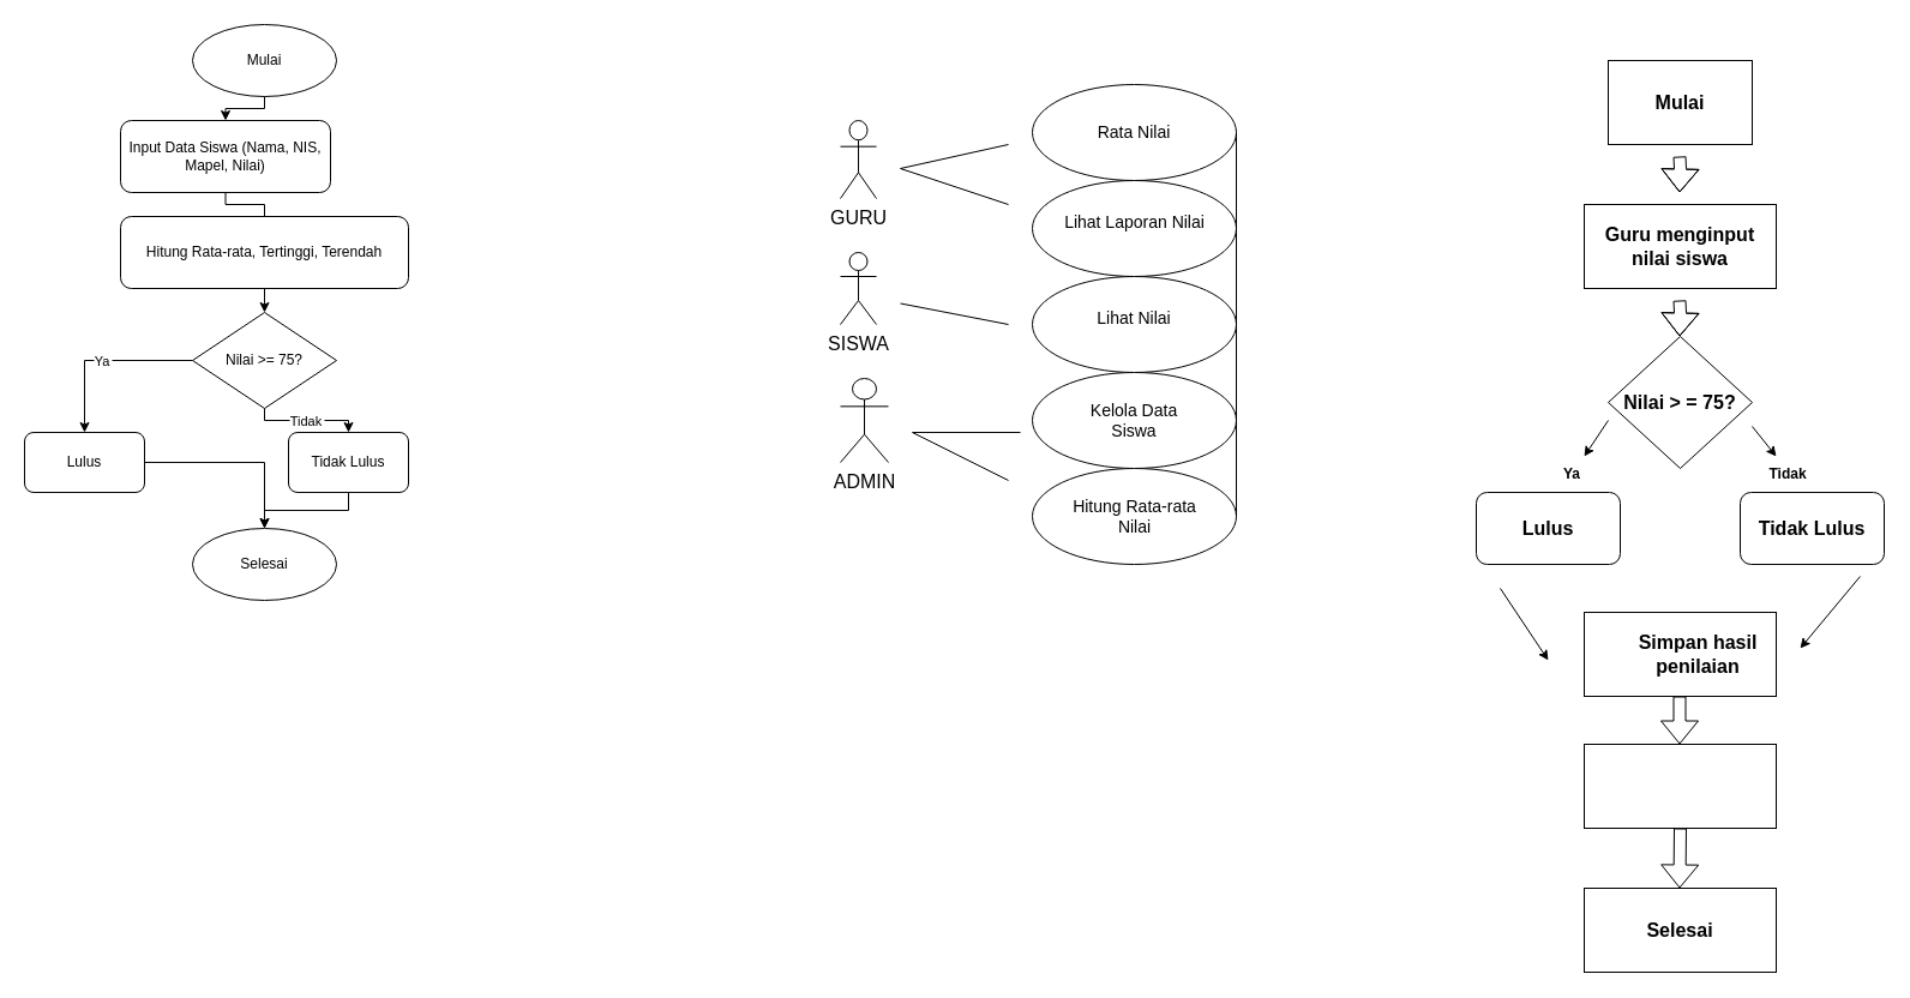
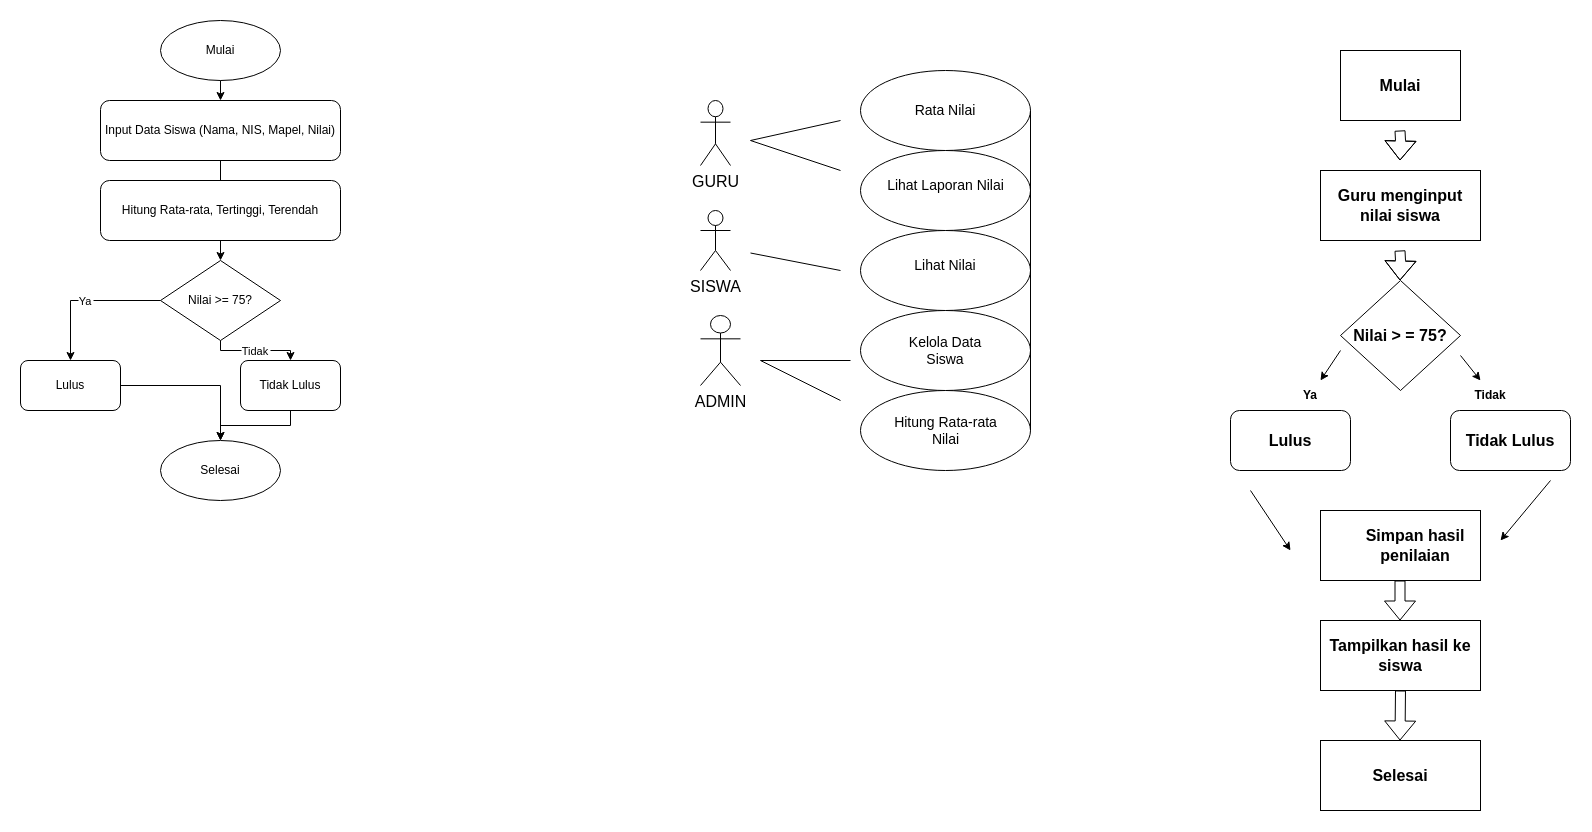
  <mxCell id="0" />
  <mxCell id="1" parent="0" />
  <mxCell id="2" value="Mulai" style="ellipse;whiteSpace=wrap;html=1;" parent="1" vertex="1"><mxGeometry x="160" y="20" width="120" height="60" as="geometry" /></mxCell>
- <mxCell id="3" value="Input Data Siswa (Nama, NIS, Mapel, Nilai)" style="rounded=1;whiteSpace=wrap;html=1;" parent="1" vertex="1"><mxGeometry x="100" y="100" width="175" height="60" as="geometry" /></mxCell>
+ <mxCell id="3" value="Input Data Siswa (Nama, NIS, Mapel, Nilai)" style="rounded=1;whiteSpace=wrap;html=1;" parent="1" vertex="1"><mxGeometry x="100" y="100" width="240" height="60" as="geometry" /></mxCell>
  <mxCell id="4" value="Hitung Rata-rata, Tertinggi, Terendah" style="rounded=1;whiteSpace=wrap;html=1;" parent="1" vertex="1"><mxGeometry x="100" y="180" width="240" height="60" as="geometry" /></mxCell>
  <mxCell id="5" value="Nilai &gt;= 75?" style="rhombus;whiteSpace=wrap;html=1;" parent="1" vertex="1"><mxGeometry x="160" y="260" width="120" height="80" as="geometry" /></mxCell>
  <mxCell id="6" value="Lulus" style="rounded=1;whiteSpace=wrap;html=1;" parent="1" vertex="1"><mxGeometry x="20" y="360" width="100" height="50" as="geometry" /></mxCell>
  <mxCell id="7" value="Tidak Lulus" style="rounded=1;whiteSpace=wrap;html=1;" parent="1" vertex="1"><mxGeometry x="240" y="360" width="100" height="50" as="geometry" /></mxCell>
  <mxCell id="8" value="Selesai" style="ellipse;whiteSpace=wrap;html=1;" parent="1" vertex="1"><mxGeometry x="160" y="440" width="120" height="60" as="geometry" /></mxCell>
  <mxCell id="9" style="edgeStyle=orthogonalEdgeStyle;rounded=0;orthogonalLoop=1;" parent="1" source="2" target="3" edge="1"><mxGeometry relative="1" as="geometry" /></mxCell>
  <mxCell id="10" style="edgeStyle=orthogonalEdgeStyle;rounded=0;orthogonalLoop=1;endArrow=none;" parent="1" source="3" target="4" edge="1"><mxGeometry relative="1" as="geometry" /></mxCell>
  <mxCell id="11" style="edgeStyle=orthogonalEdgeStyle;rounded=0;orthogonalLoop=1;" parent="1" source="4" target="5" edge="1"><mxGeometry relative="1" as="geometry" /></mxCell>
  <mxCell id="12" value="Ya" style="edgeStyle=orthogonalEdgeStyle;rounded=0;orthogonalLoop=1;" parent="1" source="5" target="6" edge="1"><mxGeometry relative="1" as="geometry"><mxPoint x="100" y="340" as="targetPoint" /></mxGeometry></mxCell>
  <mxCell id="13" value="Tidak" style="edgeStyle=orthogonalEdgeStyle;rounded=0;orthogonalLoop=1;" parent="1" source="5" target="7" edge="1"><mxGeometry relative="1" as="geometry"><mxPoint x="280" y="340" as="targetPoint" /></mxGeometry></mxCell>
  <mxCell id="14" style="edgeStyle=orthogonalEdgeStyle;rounded=0;orthogonalLoop=1;" parent="1" source="6" target="8" edge="1"><mxGeometry relative="1" as="geometry" /></mxCell>
  <mxCell id="15" style="edgeStyle=orthogonalEdgeStyle;rounded=0;orthogonalLoop=1;" parent="1" source="7" target="8" edge="1"><mxGeometry relative="1" as="geometry" /></mxCell>
  <mxCell id="16" value="" style="ellipse;whiteSpace=wrap;html=1;" parent="1" vertex="1"><mxGeometry x="860" y="70" width="170" height="80" as="geometry" /></mxCell>
  <mxCell id="17" value="" style="ellipse;whiteSpace=wrap;html=1;" parent="1" vertex="1"><mxGeometry x="860" y="150" width="170" height="80" as="geometry" /></mxCell>
  <mxCell id="18" value="" style="ellipse;whiteSpace=wrap;html=1;" parent="1" vertex="1"><mxGeometry x="860" y="230" width="170" height="80" as="geometry" /></mxCell>
  <mxCell id="19" value="" style="ellipse;whiteSpace=wrap;html=1;" parent="1" vertex="1"><mxGeometry x="860" y="310" width="170" height="80" as="geometry" /></mxCell>
  <mxCell id="20" value="" style="ellipse;whiteSpace=wrap;html=1;" parent="1" vertex="1"><mxGeometry x="860" y="390" width="170" height="80" as="geometry" /></mxCell>
  <mxCell id="21" value="" style="endArrow=none;html=1;rounded=0;exitX=1;exitY=0.5;exitDx=0;exitDy=0;entryX=1;entryY=0.5;entryDx=0;entryDy=0;" parent="1" source="20" target="16" edge="1"><mxGeometry width="50" height="50" relative="1" as="geometry"><mxPoint x="1030" y="330" as="sourcePoint" /><mxPoint x="1030" y="130" as="targetPoint" /></mxGeometry></mxCell>
  <mxCell id="22" value="" style="endArrow=none;html=1;rounded=0;" parent="1" edge="1"><mxGeometry width="50" height="50" relative="1" as="geometry"><mxPoint x="750" y="140" as="sourcePoint" /><mxPoint x="750" y="140" as="targetPoint" /><Array as="points" /></mxGeometry></mxCell>
  <mxCell id="23" value="&lt;span style=&quot;font-size: 14px;&quot;&gt;Rata Nilai&lt;/span&gt;" style="text;html=1;align=center;verticalAlign=middle;whiteSpace=wrap;rounded=0;" parent="1" vertex="1"><mxGeometry x="905" y="105" width="80" height="10" as="geometry" /></mxCell>
  <mxCell id="24" value="&lt;span style=&quot;font-size: 14px;&quot;&gt;Lihat Laporan Nilai&lt;/span&gt;" style="text;html=1;align=center;verticalAlign=middle;whiteSpace=wrap;rounded=0;" parent="1" vertex="1"><mxGeometry x="882.5" y="180" width="125" height="10" as="geometry" /></mxCell>
  <mxCell id="25" value="&lt;span style=&quot;font-size: 14px;&quot;&gt;Lihat Nilai&lt;/span&gt;" style="text;html=1;align=center;verticalAlign=middle;whiteSpace=wrap;rounded=0;" parent="1" vertex="1"><mxGeometry x="905" y="260" width="80" height="10" as="geometry" /></mxCell>
  <mxCell id="26" value="&lt;span style=&quot;font-size: 14px;&quot;&gt;Kelola Data Siswa&lt;/span&gt;&lt;span style=&quot;color: rgba(0, 0, 0, 0); font-family: monospace; font-size: 0px; text-align: start; text-wrap-mode: nowrap;&quot;&gt;%3CmxGraphModel%3E%3Croot%3E%3CmxCell%20id%3D%220%22%2F%3E%3CmxCell%20id%3D%221%22%20parent%3D%220%22%2F%3E%3CmxCell%20id%3D%222%22%20value%3D%22%26lt%3Bspan%20style%3D%26quot%3Bfont-size%3A%2014px%3B%26quot%3B%26gt%3BInput%20Nilai%26lt%3B%2Fspan%26gt%3B%22%20style%3D%22text%3Bhtml%3D1%3Balign%3Dcenter%3BverticalAlign%3Dmiddle%3BwhiteSpace%3Dwrap%3Brounded%3D0%3B%22%20vertex%3D%221%22%20parent%3D%221%22%3E%3CmxGeometry%20x%3D%221295%22%20y%3D%22255%22%20width%3D%2280%22%20height%3D%2210%22%20as%3D%22geometry%22%2F%3E%3C%2FmxCell%3E%3C%2Froot%3E%3C%2FmxGraphModel%3E&lt;/span&gt;" style="text;html=1;align=center;verticalAlign=middle;whiteSpace=wrap;rounded=0;" parent="1" vertex="1"><mxGeometry x="905" y="345" width="80" height="10" as="geometry" /></mxCell>
  <mxCell id="27" value="&lt;span style=&quot;font-size: 14px;&quot;&gt;Hitung Rata-rata Nilai&lt;/span&gt;" style="text;html=1;align=center;verticalAlign=middle;whiteSpace=wrap;rounded=0;" parent="1" vertex="1"><mxGeometry x="877.5" y="425" width="135" height="10" as="geometry" /></mxCell>
  <mxCell id="28" value="&lt;font size=&quot;3&quot;&gt;GURU&lt;/font&gt;" style="shape=umlActor;verticalLabelPosition=bottom;verticalAlign=top;html=1;outlineConnect=0;" parent="1" vertex="1"><mxGeometry x="700" y="100" width="30" height="65" as="geometry" /></mxCell>
  <mxCell id="29" value="" style="endArrow=none;html=1;rounded=0;" parent="1" edge="1"><mxGeometry width="50" height="50" relative="1" as="geometry"><mxPoint x="750" y="140" as="sourcePoint" /><mxPoint x="840" y="170" as="targetPoint" /></mxGeometry></mxCell>
  <mxCell id="30" value="" style="endArrow=none;html=1;rounded=0;" parent="1" edge="1"><mxGeometry width="50" height="50" relative="1" as="geometry"><mxPoint x="750" y="140" as="sourcePoint" /><mxPoint x="840" y="120" as="targetPoint" /></mxGeometry></mxCell>
  <mxCell id="31" value="&lt;font size=&quot;3&quot;&gt;SISWA&lt;/font&gt;" style="shape=umlActor;verticalLabelPosition=bottom;verticalAlign=top;html=1;outlineConnect=0;" parent="1" vertex="1"><mxGeometry x="700" y="210" width="30" height="60" as="geometry" /></mxCell>
  <mxCell id="32" value="" style="endArrow=none;html=1;rounded=0;" parent="1" edge="1"><mxGeometry width="50" height="50" relative="1" as="geometry"><mxPoint x="750" y="252.5" as="sourcePoint" /><mxPoint x="840" y="270" as="targetPoint" /><Array as="points" /></mxGeometry></mxCell>
  <mxCell id="33" value="&lt;font size=&quot;3&quot;&gt;ADMIN&lt;/font&gt;" style="shape=umlActor;verticalLabelPosition=bottom;verticalAlign=top;html=1;outlineConnect=0;" parent="1" vertex="1"><mxGeometry x="700" y="315" width="40" height="70" as="geometry" /></mxCell>
  <mxCell id="34" value="" style="endArrow=none;html=1;rounded=0;" parent="1" edge="1"><mxGeometry width="50" height="50" relative="1" as="geometry"><mxPoint x="760" y="360" as="sourcePoint" /><mxPoint x="850" y="360" as="targetPoint" /></mxGeometry></mxCell>
  <mxCell id="35" value="" style="endArrow=none;html=1;rounded=0;" parent="1" edge="1"><mxGeometry width="50" height="50" relative="1" as="geometry"><mxPoint x="760" y="360" as="sourcePoint" /><mxPoint x="840" y="400" as="targetPoint" /></mxGeometry></mxCell>
  <mxCell id="36" value="" style="rounded=0;whiteSpace=wrap;html=1;" parent="1" vertex="1"><mxGeometry x="1340" y="50" width="120" height="70" as="geometry" /></mxCell>
  <mxCell id="37" value="" style="rounded=0;whiteSpace=wrap;html=1;" parent="1" vertex="1"><mxGeometry x="1320" y="170" width="160" height="70" as="geometry" /></mxCell>
  <mxCell id="38" value="" style="rhombus;whiteSpace=wrap;html=1;" parent="1" vertex="1"><mxGeometry x="1340" y="280" width="120" height="110" as="geometry" /></mxCell>
  <mxCell id="39" value="" style="rounded=1;whiteSpace=wrap;html=1;" parent="1" vertex="1"><mxGeometry x="1450" y="410" width="120" height="60" as="geometry" /></mxCell>
  <mxCell id="40" value="" style="rounded=1;whiteSpace=wrap;html=1;" parent="1" vertex="1"><mxGeometry x="1230" y="410" width="120" height="60" as="geometry" /></mxCell>
  <mxCell id="41" value="" style="rounded=0;whiteSpace=wrap;html=1;" parent="1" vertex="1"><mxGeometry x="1320" y="510" width="160" height="70" as="geometry" /></mxCell>
  <mxCell id="42" value="" style="rounded=0;whiteSpace=wrap;html=1;" parent="1" vertex="1"><mxGeometry x="1320" y="620" width="160" height="70" as="geometry" /></mxCell>
  <mxCell id="43" value="" style="rounded=0;whiteSpace=wrap;html=1;" parent="1" vertex="1"><mxGeometry x="1320" y="740" width="160" height="70" as="geometry" /></mxCell>
  <mxCell id="44" value="" style="shape=flexArrow;endArrow=classic;html=1;rounded=0;" parent="1" edge="1"><mxGeometry width="50" height="50" relative="1" as="geometry"><mxPoint x="1399.5" y="130" as="sourcePoint" /><mxPoint x="1399.5" y="160" as="targetPoint" /><Array as="points"><mxPoint x="1400" y="140" /></Array></mxGeometry></mxCell>
  <mxCell id="45" value="" style="shape=flexArrow;endArrow=classic;html=1;rounded=0;" parent="1" edge="1"><mxGeometry width="50" height="50" relative="1" as="geometry"><mxPoint x="1399.5" y="250" as="sourcePoint" /><mxPoint x="1399.5" y="280" as="targetPoint" /><Array as="points"><mxPoint x="1400" y="260" /></Array></mxGeometry></mxCell>
  <mxCell id="46" value="" style="endArrow=classic;html=1;rounded=0;" parent="1" edge="1"><mxGeometry width="50" height="50" relative="1" as="geometry"><mxPoint x="1460" y="355" as="sourcePoint" /><mxPoint x="1480" y="380" as="targetPoint" /></mxGeometry></mxCell>
  <mxCell id="47" value="" style="endArrow=classic;html=1;rounded=0;" parent="1" edge="1"><mxGeometry width="50" height="50" relative="1" as="geometry"><mxPoint x="1340" y="350" as="sourcePoint" /><mxPoint x="1320" y="380" as="targetPoint" /></mxGeometry></mxCell>
  <mxCell id="48" value="" style="endArrow=classic;html=1;rounded=0;" parent="1" edge="1"><mxGeometry width="50" height="50" relative="1" as="geometry"><mxPoint x="1250" y="490" as="sourcePoint" /><mxPoint x="1290" y="550" as="targetPoint" /></mxGeometry></mxCell>
  <mxCell id="49" value="" style="endArrow=classic;html=1;rounded=0;" parent="1" edge="1"><mxGeometry width="50" height="50" relative="1" as="geometry"><mxPoint x="1550" y="480" as="sourcePoint" /><mxPoint x="1500" y="540" as="targetPoint" /></mxGeometry></mxCell>
  <mxCell id="50" value="" style="shape=flexArrow;endArrow=classic;html=1;rounded=0;" parent="1" edge="1"><mxGeometry width="50" height="50" relative="1" as="geometry"><mxPoint x="1399.5" y="580" as="sourcePoint" /><mxPoint x="1399.5" y="620" as="targetPoint" /></mxGeometry></mxCell>
  <mxCell id="51" value="" style="shape=flexArrow;endArrow=classic;html=1;rounded=0;exitX=0.5;exitY=1;exitDx=0;exitDy=0;" parent="1" source="42" edge="1"><mxGeometry width="50" height="50" relative="1" as="geometry"><mxPoint x="1399.5" y="700" as="sourcePoint" /><mxPoint x="1399.5" y="740" as="targetPoint" /></mxGeometry></mxCell>
  <mxCell id="52" value="&lt;b&gt;Ya&lt;/b&gt;" style="text;html=1;align=center;verticalAlign=middle;whiteSpace=wrap;rounded=0;" parent="1" vertex="1"><mxGeometry x="1280" y="380" width="60" height="30" as="geometry" /></mxCell>
  <mxCell id="53" value="&lt;b&gt;Tidak&lt;/b&gt;" style="text;html=1;align=center;verticalAlign=middle;whiteSpace=wrap;rounded=0;" parent="1" vertex="1"><mxGeometry x="1460" y="380" width="60" height="30" as="geometry" /></mxCell>
  <mxCell id="54" value="&lt;font size=&quot;3&quot;&gt;&lt;b&gt;Mulai&lt;/b&gt;&lt;/font&gt;" style="text;html=1;align=center;verticalAlign=middle;whiteSpace=wrap;rounded=0;" parent="1" vertex="1"><mxGeometry x="1370" y="70" width="60" height="30" as="geometry" /></mxCell>
  <mxCell id="55" value="&lt;font size=&quot;3&quot;&gt;&lt;b&gt;Lulus&lt;/b&gt;&lt;/font&gt;" style="text;html=1;align=center;verticalAlign=middle;whiteSpace=wrap;rounded=0;" parent="1" vertex="1"><mxGeometry x="1260" y="425" width="60" height="30" as="geometry" /></mxCell>
  <mxCell id="56" value="&lt;font size=&quot;3&quot;&gt;&lt;b&gt;Tidak Lulus&lt;/b&gt;&lt;/font&gt;" style="text;html=1;align=center;verticalAlign=middle;whiteSpace=wrap;rounded=0;" parent="1" vertex="1"><mxGeometry x="1455" y="425" width="110" height="30" as="geometry" /></mxCell>
  <mxCell id="57" value="&lt;font size=&quot;3&quot;&gt;&lt;b&gt;Selesai&lt;/b&gt;&lt;/font&gt;" style="text;html=1;align=center;verticalAlign=middle;whiteSpace=wrap;rounded=0;" parent="1" vertex="1"><mxGeometry x="1370" y="760" width="60" height="30" as="geometry" /></mxCell>
+ <mxCell id="58" value="&lt;font size=&quot;3&quot;&gt;&lt;b&gt;Tampilkan hasil ke siswa&lt;/b&gt;&lt;/font&gt;" style="text;html=1;align=center;verticalAlign=middle;whiteSpace=wrap;rounded=0;" parent="1" vertex="1"><mxGeometry x="1320" y="640" width="160" height="30" as="geometry" /></mxCell>
  <mxCell id="59" value="&lt;font size=&quot;3&quot;&gt;&lt;b&gt;Simpan hasil penilaian&lt;/b&gt;&lt;/font&gt;" style="text;html=1;align=center;verticalAlign=middle;whiteSpace=wrap;rounded=0;" parent="1" vertex="1"><mxGeometry x="1355" y="530" width="120" height="30" as="geometry" /></mxCell>
  <mxCell id="60" value="&lt;font size=&quot;3&quot;&gt;&lt;b&gt;Guru menginput nilai siswa&lt;/b&gt;&lt;/font&gt;" style="text;html=1;align=center;verticalAlign=middle;whiteSpace=wrap;rounded=0;" parent="1" vertex="1"><mxGeometry x="1330" y="190" width="140" height="30" as="geometry" /></mxCell>
  <mxCell id="61" value="&lt;font size=&quot;3&quot;&gt;&lt;b&gt;Nilai &amp;gt; = 75?&lt;/b&gt;&lt;/font&gt;" style="text;html=1;align=center;verticalAlign=middle;whiteSpace=wrap;rounded=0;" parent="1" vertex="1"><mxGeometry x="1345" y="320" width="110" height="30" as="geometry" /></mxCell>
